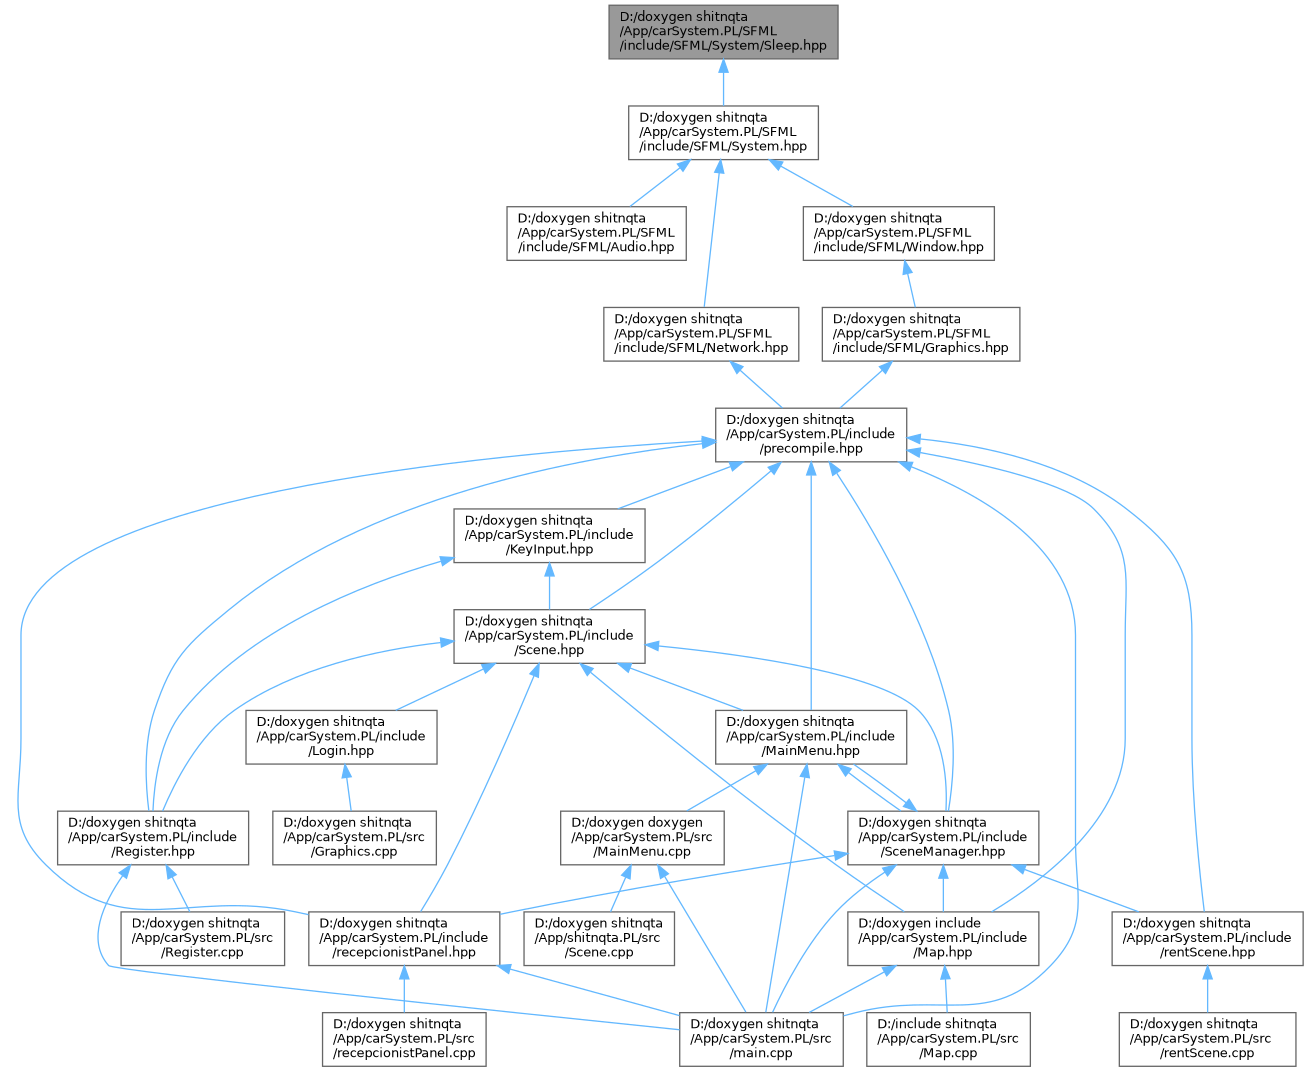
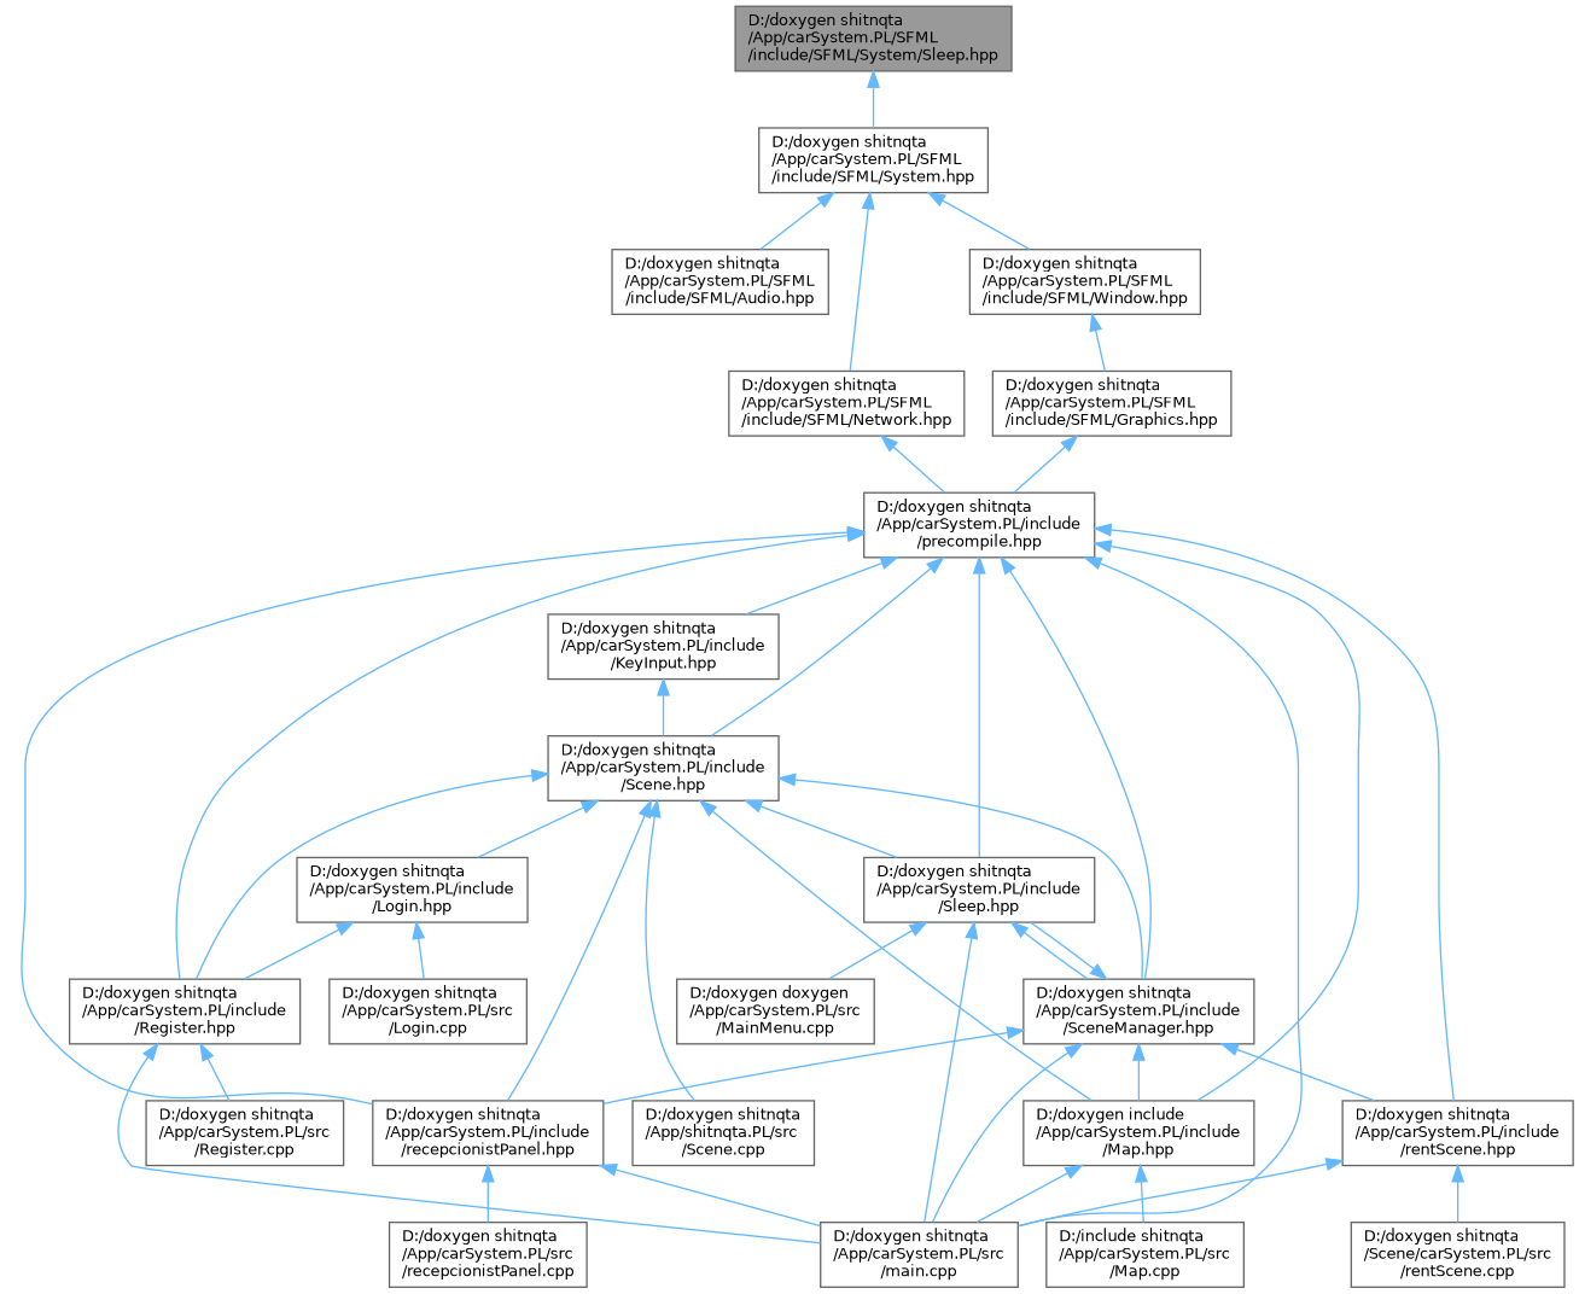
  digraph {
    node [color=grey40 fillcolor=white fontname=Helvetica fontsize=10 shape=box style=filled]
    edge [color=steelblue1 dir=back fontname=Helvetica fontsize=10 labelfontname=Helvetica labelfontsize=10 style=solid]
    n1 [color=gray40 fillcolor=grey60 fontcolor=black height=0.2 label="D:/doxygen shitnqta\l/App/carSystem.PL/SFML\l/include/SFML/System/Sleep.hpp" width=0.4]
    n2 [height=0.2 label="D:/doxygen shitnqta\l/App/carSystem.PL/SFML\l/include/SFML/System.hpp" width=0.4]
    n3 [height=0.2 label="D:/doxygen shitnqta\l/App/carSystem.PL/SFML\l/include/SFML/Audio.hpp" width=0.4]
    n4 [height=0.2 label="D:/doxygen shitnqta\l/App/carSystem.PL/SFML\l/include/SFML/Network.hpp" width=0.4]
    n5 [height=0.2 label="D:/doxygen shitnqta\l/App/carSystem.PL/SFML\l/include/SFML/Window.hpp" width=0.4]
    n6 [height=0.2 label="D:/doxygen shitnqta\l/App/carSystem.PL/include\l/precompile.hpp" width=0.4]
    n7 [height=0.2 label="D:/doxygen shitnqta\l/App/carSystem.PL/SFML\l/include/SFML/Graphics.hpp" width=0.4]
    n8 [height=0.2 label="D:/doxygen shitnqta\l/App/carSystem.PL/include\l/KeyInput.hpp" width=0.4]
    n9 [height=0.2 label="D:/doxygen shitnqta\l/App/carSystem.PL/include\l/Register.hpp" width=0.4]
    n10 [height=0.2 label="D:/doxygen shitnqta\l/App/carSystem.PL/src\l/main.cpp" width=0.4]
    n11 [height=0.2 label="D:/doxygen shitnqta\l/App/carSystem.PL/include\l/Scene.hpp" width=0.4]
-   n12 [height=0.2 label="D:/doxygen shitnqta\l/App/carSystem.PL/include\l/MainMenu.hpp" width=0.4]
+   n12 [height=0.2 label="D:/doxygen shitnqta\l/App/carSystem.PL/include\l/Sleep.hpp" width=0.4]
    n13 [height=0.2 label="D:/doxygen shitnqta\l/App/carSystem.PL/include\l/SceneManager.hpp" width=0.4]
    n14 [height=0.2 label="D:/doxygen include\l/App/carSystem.PL/include\l/Map.hpp" width=0.4]
    n15 [height=0.2 label="D:/doxygen shitnqta\l/App/carSystem.PL/include\l/recepcionistPanel.hpp" width=0.4]
    n16 [height=0.2 label="D:/doxygen shitnqta\l/App/carSystem.PL/include\l/rentScene.hpp" width=0.4]
    n17 [height=0.2 label="D:/doxygen shitnqta\l/App/carSystem.PL/src\l/Register.cpp" width=0.4]
    n18 [height=0.2 label="D:/doxygen shitnqta\l/App/carSystem.PL/include\l/Login.hpp" width=0.4]
    n19 [height=0.2 label="D:/doxygen shitnqta\l/App/shitnqta.PL/src\l/Scene.cpp" width=0.4]
    n20 [height=0.2 label="D:/doxygen doxygen\l/App/carSystem.PL/src\l/MainMenu.cpp" width=0.4]
    n21 [height=0.2 label="D:/include shitnqta\l/App/carSystem.PL/src\l/Map.cpp" width=0.4]
    n22 [height=0.2 label="D:/doxygen shitnqta\l/App/carSystem.PL/src\l/recepcionistPanel.cpp" width=0.4]
-   n23 [height=0.2 label="D:/doxygen shitnqta\l/App/carSystem.PL/src\l/rentScene.cpp" width=0.4]
-   n24 [height=0.2 label="D:/doxygen shitnqta\l/App/carSystem.PL/src\l/Graphics.cpp" width=0.4]
+   n23 [height=0.2 label="D:/doxygen shitnqta\l/Scene/carSystem.PL/src\l/rentScene.cpp" width=0.4]
+   n24 [height=0.2 label="D:/doxygen shitnqta\l/App/carSystem.PL/src\l/Login.cpp" width=0.4]
    n1 -> n2
    n2 -> n3
    n2 -> n4
    n2 -> n5
    n4 -> n6
    n5 -> n7
    n6 -> n8
    n6 -> n9
    n6 -> n10
    n6 -> n11
    n6 -> n12
    n6 -> n13
    n6 -> n14
    n6 -> n15
    n6 -> n16
    n7 -> n6
-   n8 -> n9
+   n18 -> n9
    n8 -> n11
    n9 -> n10
    n9 -> n17
    n11 -> n9
    n11 -> n12
    n11 -> n13
    n11 -> n14
    n11 -> n15
    n11 -> n18
-   n20 -> n19
+   n11 -> n19
    n12 -> n10
    n12 -> n13
    n12 -> n20
    n13 -> n10
    n13 -> n12
    n13 -> n14
    n13 -> n15
    n13 -> n16
    n14 -> n10
    n14 -> n21
    n15 -> n10
    n15 -> n22
-   n20 -> n10
+   n16 -> n10
    n16 -> n23
    n18 -> n24
  }
